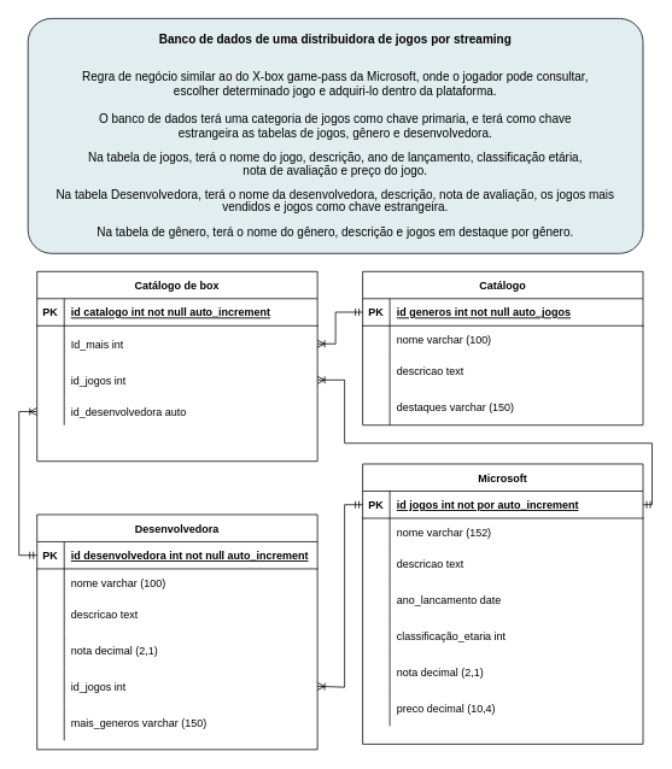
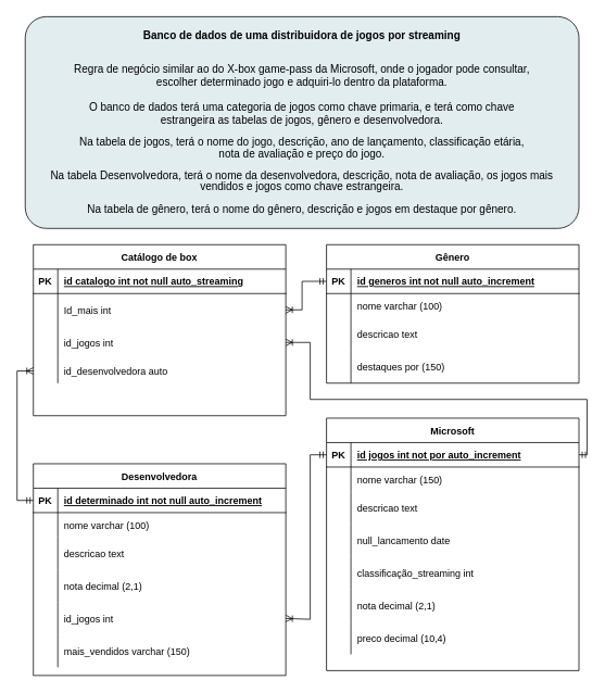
  <mxCell id="0" />
  <mxCell id="1" parent="0" />
  <mxCell id="2" value="Microsoft" style="shape=table;startSize=30;container=1;collapsible=1;childLayout=tableLayout;fixedRows=1;rowLines=0;fontStyle=1;align=center;resizeLast=1;" parent="1" vertex="1"><mxGeometry x="400" y="513" width="310" height="310" as="geometry" /></mxCell>
  <mxCell id="3" value="" style="shape=tableRow;horizontal=0;startSize=0;swimlaneHead=0;swimlaneBody=0;fillColor=none;collapsible=0;dropTarget=0;points=[[0,0.5],[1,0.5]];portConstraint=eastwest;top=0;left=0;right=0;bottom=1;" parent="2" vertex="1"><mxGeometry y="30" width="310" height="30" as="geometry" /></mxCell>
  <mxCell id="4" value="PK" style="shape=partialRectangle;connectable=0;fillColor=none;top=0;left=0;bottom=0;right=0;fontStyle=1;overflow=hidden;" parent="3" vertex="1"><mxGeometry width="30" height="30" as="geometry"><mxRectangle width="30" height="30" as="alternateBounds" /></mxGeometry></mxCell>
  <mxCell id="5" value="id jogos int not por auto_increment" style="shape=partialRectangle;connectable=0;fillColor=none;top=0;left=0;bottom=0;right=0;align=left;spacingLeft=6;fontStyle=5;overflow=hidden;" parent="3" vertex="1"><mxGeometry x="30" width="280" height="30" as="geometry"><mxRectangle width="280" height="30" as="alternateBounds" /></mxGeometry></mxCell>
  <mxCell id="6" value="" style="shape=tableRow;horizontal=0;startSize=0;swimlaneHead=0;swimlaneBody=0;fillColor=none;collapsible=0;dropTarget=0;points=[[0,0.5],[1,0.5]];portConstraint=eastwest;top=0;left=0;right=0;bottom=0;" parent="2" vertex="1"><mxGeometry y="60" width="310" height="30" as="geometry" /></mxCell>
  <mxCell id="7" value="" style="shape=partialRectangle;connectable=0;fillColor=none;top=0;left=0;bottom=0;right=0;editable=1;overflow=hidden;" parent="6" vertex="1"><mxGeometry width="30" height="30" as="geometry"><mxRectangle width="30" height="30" as="alternateBounds" /></mxGeometry></mxCell>
- <mxCell id="8" value="nome varchar (152)" style="shape=partialRectangle;connectable=0;fillColor=none;top=0;left=0;bottom=0;right=0;align=left;spacingLeft=6;overflow=hidden;" parent="6" vertex="1"><mxGeometry x="30" width="280" height="30" as="geometry"><mxRectangle width="280" height="30" as="alternateBounds" /></mxGeometry></mxCell>
+ <mxCell id="8" value="nome varchar (150)" style="shape=partialRectangle;connectable=0;fillColor=none;top=0;left=0;bottom=0;right=0;align=left;spacingLeft=6;overflow=hidden;" parent="6" vertex="1"><mxGeometry x="30" width="280" height="30" as="geometry"><mxRectangle width="280" height="30" as="alternateBounds" /></mxGeometry></mxCell>
  <mxCell id="9" value="" style="shape=tableRow;horizontal=0;startSize=0;swimlaneHead=0;swimlaneBody=0;fillColor=none;collapsible=0;dropTarget=0;points=[[0,0.5],[1,0.5]];portConstraint=eastwest;top=0;left=0;right=0;bottom=0;" parent="2" vertex="1"><mxGeometry y="90" width="310" height="40" as="geometry" /></mxCell>
  <mxCell id="10" value="" style="shape=partialRectangle;connectable=0;fillColor=none;top=0;left=0;bottom=0;right=0;editable=1;overflow=hidden;" parent="9" vertex="1"><mxGeometry width="30" height="40" as="geometry"><mxRectangle width="30" height="40" as="alternateBounds" /></mxGeometry></mxCell>
  <mxCell id="11" value="descricao text" style="shape=partialRectangle;connectable=0;fillColor=none;top=0;left=0;bottom=0;right=0;align=left;spacingLeft=6;overflow=hidden;" parent="9" vertex="1"><mxGeometry x="30" width="280" height="40" as="geometry"><mxRectangle width="280" height="40" as="alternateBounds" /></mxGeometry></mxCell>
  <mxCell id="12" value="" style="shape=tableRow;horizontal=0;startSize=0;swimlaneHead=0;swimlaneBody=0;fillColor=none;collapsible=0;dropTarget=0;points=[[0,0.5],[1,0.5]];portConstraint=eastwest;top=0;left=0;right=0;bottom=0;" parent="2" vertex="1"><mxGeometry y="130" width="310" height="40" as="geometry" /></mxCell>
  <mxCell id="13" value="" style="shape=partialRectangle;connectable=0;fillColor=none;top=0;left=0;bottom=0;right=0;editable=1;overflow=hidden;" parent="12" vertex="1"><mxGeometry width="30" height="40" as="geometry"><mxRectangle width="30" height="40" as="alternateBounds" /></mxGeometry></mxCell>
- <mxCell id="14" value="ano_lancamento date" style="shape=partialRectangle;connectable=0;fillColor=none;top=0;left=0;bottom=0;right=0;align=left;spacingLeft=6;overflow=hidden;" parent="12" vertex="1"><mxGeometry x="30" width="280" height="40" as="geometry"><mxRectangle width="280" height="40" as="alternateBounds" /></mxGeometry></mxCell>
+ <mxCell id="14" value="null_lancamento date" style="shape=partialRectangle;connectable=0;fillColor=none;top=0;left=0;bottom=0;right=0;align=left;spacingLeft=6;overflow=hidden;" parent="12" vertex="1"><mxGeometry x="30" width="280" height="40" as="geometry"><mxRectangle width="280" height="40" as="alternateBounds" /></mxGeometry></mxCell>
  <mxCell id="15" value="" style="shape=tableRow;horizontal=0;startSize=0;swimlaneHead=0;swimlaneBody=0;fillColor=none;collapsible=0;dropTarget=0;points=[[0,0.5],[1,0.5]];portConstraint=eastwest;top=0;left=0;right=0;bottom=0;" parent="2" vertex="1"><mxGeometry y="170" width="310" height="40" as="geometry" /></mxCell>
  <mxCell id="16" value="" style="shape=partialRectangle;connectable=0;fillColor=none;top=0;left=0;bottom=0;right=0;editable=1;overflow=hidden;" parent="15" vertex="1"><mxGeometry width="30" height="40" as="geometry"><mxRectangle width="30" height="40" as="alternateBounds" /></mxGeometry></mxCell>
- <mxCell id="17" value="classificação_etaria int" style="shape=partialRectangle;connectable=0;fillColor=none;top=0;left=0;bottom=0;right=0;align=left;spacingLeft=6;overflow=hidden;" parent="15" vertex="1"><mxGeometry x="30" width="280" height="40" as="geometry"><mxRectangle width="280" height="40" as="alternateBounds" /></mxGeometry></mxCell>
+ <mxCell id="17" value="classificação_streaming int" style="shape=partialRectangle;connectable=0;fillColor=none;top=0;left=0;bottom=0;right=0;align=left;spacingLeft=6;overflow=hidden;" parent="15" vertex="1"><mxGeometry x="30" width="280" height="40" as="geometry"><mxRectangle width="280" height="40" as="alternateBounds" /></mxGeometry></mxCell>
  <mxCell id="18" value="" style="shape=tableRow;horizontal=0;startSize=0;swimlaneHead=0;swimlaneBody=0;fillColor=none;collapsible=0;dropTarget=0;points=[[0,0.5],[1,0.5]];portConstraint=eastwest;top=0;left=0;right=0;bottom=0;" parent="2" vertex="1"><mxGeometry y="210" width="310" height="40" as="geometry" /></mxCell>
  <mxCell id="19" value="" style="shape=partialRectangle;connectable=0;fillColor=none;top=0;left=0;bottom=0;right=0;editable=1;overflow=hidden;" parent="18" vertex="1"><mxGeometry width="30" height="40" as="geometry"><mxRectangle width="30" height="40" as="alternateBounds" /></mxGeometry></mxCell>
  <mxCell id="20" value="nota decimal (2,1)" style="shape=partialRectangle;connectable=0;fillColor=none;top=0;left=0;bottom=0;right=0;align=left;spacingLeft=6;overflow=hidden;" parent="18" vertex="1"><mxGeometry x="30" width="280" height="40" as="geometry"><mxRectangle width="280" height="40" as="alternateBounds" /></mxGeometry></mxCell>
  <mxCell id="21" value="" style="shape=tableRow;horizontal=0;startSize=0;swimlaneHead=0;swimlaneBody=0;fillColor=none;collapsible=0;dropTarget=0;points=[[0,0.5],[1,0.5]];portConstraint=eastwest;top=0;left=0;right=0;bottom=0;" parent="2" vertex="1"><mxGeometry y="250" width="310" height="40" as="geometry" /></mxCell>
  <mxCell id="22" value="" style="shape=partialRectangle;connectable=0;fillColor=none;top=0;left=0;bottom=0;right=0;editable=1;overflow=hidden;" parent="21" vertex="1"><mxGeometry width="30" height="40" as="geometry"><mxRectangle width="30" height="40" as="alternateBounds" /></mxGeometry></mxCell>
  <mxCell id="23" value="preco decimal (10,4)" style="shape=partialRectangle;connectable=0;fillColor=none;top=0;left=0;bottom=0;right=0;align=left;spacingLeft=6;overflow=hidden;" parent="21" vertex="1"><mxGeometry x="30" width="280" height="40" as="geometry"><mxRectangle width="280" height="40" as="alternateBounds" /></mxGeometry></mxCell>
  <mxCell id="24" value="Desenvolvedora" style="shape=table;startSize=30;container=1;collapsible=1;childLayout=tableLayout;fixedRows=1;rowLines=0;fontStyle=1;align=center;resizeLast=1;" parent="1" vertex="1"><mxGeometry x="40" y="569" width="310" height="260" as="geometry" /></mxCell>
  <mxCell id="25" value="" style="shape=tableRow;horizontal=0;startSize=0;swimlaneHead=0;swimlaneBody=0;fillColor=none;collapsible=0;dropTarget=0;points=[[0,0.5],[1,0.5]];portConstraint=eastwest;top=0;left=0;right=0;bottom=1;" parent="24" vertex="1"><mxGeometry y="30" width="310" height="30" as="geometry" /></mxCell>
  <mxCell id="26" value="PK" style="shape=partialRectangle;connectable=0;fillColor=none;top=0;left=0;bottom=0;right=0;fontStyle=1;overflow=hidden;" parent="25" vertex="1"><mxGeometry width="30" height="30" as="geometry"><mxRectangle width="30" height="30" as="alternateBounds" /></mxGeometry></mxCell>
- <mxCell id="27" value="id desenvolvedora int not null auto_increment" style="shape=partialRectangle;connectable=0;fillColor=none;top=0;left=0;bottom=0;right=0;align=left;spacingLeft=6;fontStyle=5;overflow=hidden;" parent="25" vertex="1"><mxGeometry x="30" width="280" height="30" as="geometry"><mxRectangle width="280" height="30" as="alternateBounds" /></mxGeometry></mxCell>
+ <mxCell id="27" value="id determinado int not null auto_increment" style="shape=partialRectangle;connectable=0;fillColor=none;top=0;left=0;bottom=0;right=0;align=left;spacingLeft=6;fontStyle=5;overflow=hidden;" parent="25" vertex="1"><mxGeometry x="30" width="280" height="30" as="geometry"><mxRectangle width="280" height="30" as="alternateBounds" /></mxGeometry></mxCell>
  <mxCell id="28" value="" style="shape=tableRow;horizontal=0;startSize=0;swimlaneHead=0;swimlaneBody=0;fillColor=none;collapsible=0;dropTarget=0;points=[[0,0.5],[1,0.5]];portConstraint=eastwest;top=0;left=0;right=0;bottom=0;" parent="24" vertex="1"><mxGeometry y="60" width="310" height="30" as="geometry" /></mxCell>
  <mxCell id="29" value="" style="shape=partialRectangle;connectable=0;fillColor=none;top=0;left=0;bottom=0;right=0;editable=1;overflow=hidden;" parent="28" vertex="1"><mxGeometry width="30" height="30" as="geometry"><mxRectangle width="30" height="30" as="alternateBounds" /></mxGeometry></mxCell>
  <mxCell id="30" value="nome varchar (100)" style="shape=partialRectangle;connectable=0;fillColor=none;top=0;left=0;bottom=0;right=0;align=left;spacingLeft=6;overflow=hidden;" parent="28" vertex="1"><mxGeometry x="30" width="280" height="30" as="geometry"><mxRectangle width="280" height="30" as="alternateBounds" /></mxGeometry></mxCell>
  <mxCell id="31" value="" style="shape=tableRow;horizontal=0;startSize=0;swimlaneHead=0;swimlaneBody=0;fillColor=none;collapsible=0;dropTarget=0;points=[[0,0.5],[1,0.5]];portConstraint=eastwest;top=0;left=0;right=0;bottom=0;" parent="24" vertex="1"><mxGeometry y="90" width="310" height="40" as="geometry" /></mxCell>
  <mxCell id="32" value="" style="shape=partialRectangle;connectable=0;fillColor=none;top=0;left=0;bottom=0;right=0;editable=1;overflow=hidden;" parent="31" vertex="1"><mxGeometry width="30" height="40" as="geometry"><mxRectangle width="30" height="40" as="alternateBounds" /></mxGeometry></mxCell>
  <mxCell id="33" value="descricao text" style="shape=partialRectangle;connectable=0;fillColor=none;top=0;left=0;bottom=0;right=0;align=left;spacingLeft=6;overflow=hidden;" parent="31" vertex="1"><mxGeometry x="30" width="280" height="40" as="geometry"><mxRectangle width="280" height="40" as="alternateBounds" /></mxGeometry></mxCell>
  <mxCell id="34" value="" style="shape=tableRow;horizontal=0;startSize=0;swimlaneHead=0;swimlaneBody=0;fillColor=none;collapsible=0;dropTarget=0;points=[[0,0.5],[1,0.5]];portConstraint=eastwest;top=0;left=0;right=0;bottom=0;" parent="24" vertex="1"><mxGeometry y="130" width="310" height="40" as="geometry" /></mxCell>
  <mxCell id="35" value="" style="shape=partialRectangle;connectable=0;fillColor=none;top=0;left=0;bottom=0;right=0;editable=1;overflow=hidden;" parent="34" vertex="1"><mxGeometry width="30" height="40" as="geometry"><mxRectangle width="30" height="40" as="alternateBounds" /></mxGeometry></mxCell>
  <mxCell id="36" value="nota decimal (2,1)" style="shape=partialRectangle;connectable=0;fillColor=none;top=0;left=0;bottom=0;right=0;align=left;spacingLeft=6;overflow=hidden;" parent="34" vertex="1"><mxGeometry x="30" width="280" height="40" as="geometry"><mxRectangle width="280" height="40" as="alternateBounds" /></mxGeometry></mxCell>
  <mxCell id="37" value="" style="shape=tableRow;horizontal=0;startSize=0;swimlaneHead=0;swimlaneBody=0;fillColor=none;collapsible=0;dropTarget=0;points=[[0,0.5],[1,0.5]];portConstraint=eastwest;top=0;left=0;right=0;bottom=0;" parent="24" vertex="1"><mxGeometry y="170" width="310" height="40" as="geometry" /></mxCell>
  <mxCell id="38" value="" style="shape=partialRectangle;connectable=0;fillColor=none;top=0;left=0;bottom=0;right=0;editable=1;overflow=hidden;" parent="37" vertex="1"><mxGeometry width="30" height="40" as="geometry"><mxRectangle width="30" height="40" as="alternateBounds" /></mxGeometry></mxCell>
  <mxCell id="39" value="id_jogos int" style="shape=partialRectangle;connectable=0;fillColor=none;top=0;left=0;bottom=0;right=0;align=left;spacingLeft=6;overflow=hidden;" parent="37" vertex="1"><mxGeometry x="30" width="280" height="40" as="geometry"><mxRectangle width="280" height="40" as="alternateBounds" /></mxGeometry></mxCell>
  <mxCell id="40" value="" style="shape=tableRow;horizontal=0;startSize=0;swimlaneHead=0;swimlaneBody=0;fillColor=none;collapsible=0;dropTarget=0;points=[[0,0.5],[1,0.5]];portConstraint=eastwest;top=0;left=0;right=0;bottom=0;" parent="24" vertex="1"><mxGeometry y="210" width="310" height="40" as="geometry" /></mxCell>
  <mxCell id="41" value="" style="shape=partialRectangle;connectable=0;fillColor=none;top=0;left=0;bottom=0;right=0;editable=1;overflow=hidden;" parent="40" vertex="1"><mxGeometry width="30" height="40" as="geometry"><mxRectangle width="30" height="40" as="alternateBounds" /></mxGeometry></mxCell>
- <mxCell id="42" value="mais_generos varchar (150)" style="shape=partialRectangle;connectable=0;fillColor=none;top=0;left=0;bottom=0;right=0;align=left;spacingLeft=6;overflow=hidden;" parent="40" vertex="1"><mxGeometry x="30" width="280" height="40" as="geometry"><mxRectangle width="280" height="40" as="alternateBounds" /></mxGeometry></mxCell>
- <mxCell id="43" value="Catálogo" style="shape=table;startSize=30;container=1;collapsible=1;childLayout=tableLayout;fixedRows=1;rowLines=0;fontStyle=1;align=center;resizeLast=1;" parent="1" vertex="1"><mxGeometry x="400" y="300" width="310" height="170" as="geometry" /></mxCell>
+ <mxCell id="42" value="mais_vendidos varchar (150)" style="shape=partialRectangle;connectable=0;fillColor=none;top=0;left=0;bottom=0;right=0;align=left;spacingLeft=6;overflow=hidden;" parent="40" vertex="1"><mxGeometry x="30" width="280" height="40" as="geometry"><mxRectangle width="280" height="40" as="alternateBounds" /></mxGeometry></mxCell>
+ <mxCell id="43" value="Gênero" style="shape=table;startSize=30;container=1;collapsible=1;childLayout=tableLayout;fixedRows=1;rowLines=0;fontStyle=1;align=center;resizeLast=1;" parent="1" vertex="1"><mxGeometry x="400" y="300" width="310" height="170" as="geometry" /></mxCell>
  <mxCell id="44" value="" style="shape=tableRow;horizontal=0;startSize=0;swimlaneHead=0;swimlaneBody=0;fillColor=none;collapsible=0;dropTarget=0;points=[[0,0.5],[1,0.5]];portConstraint=eastwest;top=0;left=0;right=0;bottom=1;" parent="43" vertex="1"><mxGeometry y="30" width="310" height="30" as="geometry" /></mxCell>
  <mxCell id="45" value="PK" style="shape=partialRectangle;connectable=0;fillColor=none;top=0;left=0;bottom=0;right=0;fontStyle=1;overflow=hidden;" parent="44" vertex="1"><mxGeometry width="30" height="30" as="geometry"><mxRectangle width="30" height="30" as="alternateBounds" /></mxGeometry></mxCell>
- <mxCell id="46" value="id generos int not null auto_jogos" style="shape=partialRectangle;connectable=0;fillColor=none;top=0;left=0;bottom=0;right=0;align=left;spacingLeft=6;fontStyle=5;overflow=hidden;" parent="44" vertex="1"><mxGeometry x="30" width="280" height="30" as="geometry"><mxRectangle width="280" height="30" as="alternateBounds" /></mxGeometry></mxCell>
+ <mxCell id="46" value="id generos int not null auto_increment" style="shape=partialRectangle;connectable=0;fillColor=none;top=0;left=0;bottom=0;right=0;align=left;spacingLeft=6;fontStyle=5;overflow=hidden;" parent="44" vertex="1"><mxGeometry x="30" width="280" height="30" as="geometry"><mxRectangle width="280" height="30" as="alternateBounds" /></mxGeometry></mxCell>
  <mxCell id="47" value="" style="shape=tableRow;horizontal=0;startSize=0;swimlaneHead=0;swimlaneBody=0;fillColor=none;collapsible=0;dropTarget=0;points=[[0,0.5],[1,0.5]];portConstraint=eastwest;top=0;left=0;right=0;bottom=0;" parent="43" vertex="1"><mxGeometry y="60" width="310" height="30" as="geometry" /></mxCell>
  <mxCell id="48" value="" style="shape=partialRectangle;connectable=0;fillColor=none;top=0;left=0;bottom=0;right=0;editable=1;overflow=hidden;" parent="47" vertex="1"><mxGeometry width="30" height="30" as="geometry"><mxRectangle width="30" height="30" as="alternateBounds" /></mxGeometry></mxCell>
  <mxCell id="49" value="nome varchar (100)" style="shape=partialRectangle;connectable=0;fillColor=none;top=0;left=0;bottom=0;right=0;align=left;spacingLeft=6;overflow=hidden;" parent="47" vertex="1"><mxGeometry x="30" width="280" height="30" as="geometry"><mxRectangle width="280" height="30" as="alternateBounds" /></mxGeometry></mxCell>
  <mxCell id="50" value="" style="shape=tableRow;horizontal=0;startSize=0;swimlaneHead=0;swimlaneBody=0;fillColor=none;collapsible=0;dropTarget=0;points=[[0,0.5],[1,0.5]];portConstraint=eastwest;top=0;left=0;right=0;bottom=0;" parent="43" vertex="1"><mxGeometry y="90" width="310" height="40" as="geometry" /></mxCell>
  <mxCell id="51" value="" style="shape=partialRectangle;connectable=0;fillColor=none;top=0;left=0;bottom=0;right=0;editable=1;overflow=hidden;" parent="50" vertex="1"><mxGeometry width="30" height="40" as="geometry"><mxRectangle width="30" height="40" as="alternateBounds" /></mxGeometry></mxCell>
  <mxCell id="52" value="descricao text" style="shape=partialRectangle;connectable=0;fillColor=none;top=0;left=0;bottom=0;right=0;align=left;spacingLeft=6;overflow=hidden;" parent="50" vertex="1"><mxGeometry x="30" width="280" height="40" as="geometry"><mxRectangle width="280" height="40" as="alternateBounds" /></mxGeometry></mxCell>
  <mxCell id="53" value="" style="shape=tableRow;horizontal=0;startSize=0;swimlaneHead=0;swimlaneBody=0;fillColor=none;collapsible=0;dropTarget=0;points=[[0,0.5],[1,0.5]];portConstraint=eastwest;top=0;left=0;right=0;bottom=0;" parent="43" vertex="1"><mxGeometry y="130" width="310" height="40" as="geometry" /></mxCell>
  <mxCell id="54" value="" style="shape=partialRectangle;connectable=0;fillColor=none;top=0;left=0;bottom=0;right=0;editable=1;overflow=hidden;" parent="53" vertex="1"><mxGeometry width="30" height="40" as="geometry"><mxRectangle width="30" height="40" as="alternateBounds" /></mxGeometry></mxCell>
- <mxCell id="55" value="destaques varchar (150)" style="shape=partialRectangle;connectable=0;fillColor=none;top=0;left=0;bottom=0;right=0;align=left;spacingLeft=6;overflow=hidden;" parent="53" vertex="1"><mxGeometry x="30" width="280" height="40" as="geometry"><mxRectangle width="280" height="40" as="alternateBounds" /></mxGeometry></mxCell>
+ <mxCell id="55" value="destaques por (150)" style="shape=partialRectangle;connectable=0;fillColor=none;top=0;left=0;bottom=0;right=0;align=left;spacingLeft=6;overflow=hidden;" parent="53" vertex="1"><mxGeometry x="30" width="280" height="40" as="geometry"><mxRectangle width="280" height="40" as="alternateBounds" /></mxGeometry></mxCell>
  <mxCell id="56" value="Catálogo de box" style="shape=table;startSize=30;container=1;collapsible=1;childLayout=tableLayout;fixedRows=1;rowLines=0;fontStyle=1;align=center;resizeLast=1;" parent="1" vertex="1"><mxGeometry x="40" y="300" width="310" height="210" as="geometry" /></mxCell>
  <mxCell id="57" value="" style="shape=tableRow;horizontal=0;startSize=0;swimlaneHead=0;swimlaneBody=0;fillColor=none;collapsible=0;dropTarget=0;points=[[0,0.5],[1,0.5]];portConstraint=eastwest;top=0;left=0;right=0;bottom=1;" parent="56" vertex="1"><mxGeometry y="30" width="310" height="30" as="geometry" /></mxCell>
  <mxCell id="58" value="PK" style="shape=partialRectangle;connectable=0;fillColor=none;top=0;left=0;bottom=0;right=0;fontStyle=1;overflow=hidden;" parent="57" vertex="1"><mxGeometry width="30" height="30" as="geometry"><mxRectangle width="30" height="30" as="alternateBounds" /></mxGeometry></mxCell>
- <mxCell id="59" value="id catalogo int not null auto_increment" style="shape=partialRectangle;connectable=0;fillColor=none;top=0;left=0;bottom=0;right=0;align=left;spacingLeft=6;fontStyle=5;overflow=hidden;" parent="57" vertex="1"><mxGeometry x="30" width="280" height="30" as="geometry"><mxRectangle width="280" height="30" as="alternateBounds" /></mxGeometry></mxCell>
+ <mxCell id="59" value="id catalogo int not null auto_streaming" style="shape=partialRectangle;connectable=0;fillColor=none;top=0;left=0;bottom=0;right=0;align=left;spacingLeft=6;fontStyle=5;overflow=hidden;" parent="57" vertex="1"><mxGeometry x="30" width="280" height="30" as="geometry"><mxRectangle width="280" height="30" as="alternateBounds" /></mxGeometry></mxCell>
  <mxCell id="60" value="" style="shape=tableRow;horizontal=0;startSize=0;swimlaneHead=0;swimlaneBody=0;fillColor=none;collapsible=0;dropTarget=0;points=[[0,0.5],[1,0.5]];portConstraint=eastwest;top=0;left=0;right=0;bottom=0;" parent="56" vertex="1"><mxGeometry y="60" width="310" height="40" as="geometry" /></mxCell>
  <mxCell id="61" value="" style="shape=partialRectangle;connectable=0;fillColor=none;top=0;left=0;bottom=0;right=0;editable=1;overflow=hidden;" parent="60" vertex="1"><mxGeometry width="30" height="40" as="geometry"><mxRectangle width="30" height="40" as="alternateBounds" /></mxGeometry></mxCell>
  <mxCell id="62" value="Id_mais int" style="shape=partialRectangle;connectable=0;fillColor=none;top=0;left=0;bottom=0;right=0;align=left;spacingLeft=6;overflow=hidden;" parent="60" vertex="1"><mxGeometry x="30" width="280" height="40" as="geometry"><mxRectangle width="280" height="40" as="alternateBounds" /></mxGeometry></mxCell>
  <mxCell id="63" value="" style="shape=tableRow;horizontal=0;startSize=0;swimlaneHead=0;swimlaneBody=0;fillColor=none;collapsible=0;dropTarget=0;points=[[0,0.5],[1,0.5]];portConstraint=eastwest;top=0;left=0;right=0;bottom=0;" parent="56" vertex="1"><mxGeometry y="100" width="310" height="40" as="geometry" /></mxCell>
  <mxCell id="64" value="" style="shape=partialRectangle;connectable=0;fillColor=none;top=0;left=0;bottom=0;right=0;editable=1;overflow=hidden;" parent="63" vertex="1"><mxGeometry width="30" height="40" as="geometry"><mxRectangle width="30" height="40" as="alternateBounds" /></mxGeometry></mxCell>
  <mxCell id="65" value="id_jogos int" style="shape=partialRectangle;connectable=0;fillColor=none;top=0;left=0;bottom=0;right=0;align=left;spacingLeft=6;overflow=hidden;" parent="63" vertex="1"><mxGeometry x="30" width="280" height="40" as="geometry"><mxRectangle width="280" height="40" as="alternateBounds" /></mxGeometry></mxCell>
  <mxCell id="66" value="" style="shape=tableRow;horizontal=0;startSize=0;swimlaneHead=0;swimlaneBody=0;fillColor=none;collapsible=0;dropTarget=0;points=[[0,0.5],[1,0.5]];portConstraint=eastwest;top=0;left=0;right=0;bottom=0;" parent="56" vertex="1"><mxGeometry y="140" width="310" height="30" as="geometry" /></mxCell>
  <mxCell id="67" value="" style="shape=partialRectangle;connectable=0;fillColor=none;top=0;left=0;bottom=0;right=0;editable=1;overflow=hidden;" parent="66" vertex="1"><mxGeometry width="30" height="30" as="geometry"><mxRectangle width="30" height="30" as="alternateBounds" /></mxGeometry></mxCell>
  <mxCell id="68" value="id_desenvolvedora auto" style="shape=partialRectangle;connectable=0;fillColor=none;top=0;left=0;bottom=0;right=0;align=left;spacingLeft=6;overflow=hidden;" parent="66" vertex="1"><mxGeometry x="30" width="280" height="30" as="geometry"><mxRectangle width="280" height="30" as="alternateBounds" /></mxGeometry></mxCell>
  <mxCell id="69" value="" style="edgeStyle=orthogonalEdgeStyle;fontSize=12;html=1;endArrow=ERoneToMany;startArrow=ERmandOne;rounded=0;exitX=0;exitY=0.5;exitDx=0;exitDy=0;entryX=1;entryY=0.5;entryDx=0;entryDy=0;" parent="1" source="44" target="60" edge="1"><mxGeometry width="100" height="100" relative="1" as="geometry"><mxPoint x="270" y="560" as="sourcePoint" /><mxPoint x="370" y="460" as="targetPoint" /><Array as="points"><mxPoint x="370" y="345" /><mxPoint x="370" y="380" /></Array></mxGeometry></mxCell>
  <mxCell id="70" value="" style="edgeStyle=orthogonalEdgeStyle;fontSize=12;html=1;endArrow=ERoneToMany;startArrow=ERmandOne;rounded=0;exitX=0;exitY=0.5;exitDx=0;exitDy=0;entryX=0;entryY=0.5;entryDx=0;entryDy=0;" parent="1" source="25" target="66" edge="1"><mxGeometry width="100" height="100" relative="1" as="geometry"><mxPoint x="270" y="603" as="sourcePoint" /><mxPoint x="-50" y="530" as="targetPoint" /><Array as="points"><mxPoint x="20" y="614" /><mxPoint x="20" y="455" /></Array></mxGeometry></mxCell>
  <mxCell id="71" value="" style="edgeStyle=orthogonalEdgeStyle;fontSize=12;html=1;endArrow=ERoneToMany;startArrow=ERmandOne;rounded=0;exitX=1;exitY=0.5;exitDx=0;exitDy=0;entryX=1;entryY=0.5;entryDx=0;entryDy=0;" parent="1" source="3" target="63" edge="1"><mxGeometry width="100" height="100" relative="1" as="geometry"><mxPoint x="250" y="690" as="sourcePoint" /><mxPoint x="350" y="590" as="targetPoint" /><Array as="points"><mxPoint x="720" y="558" /><mxPoint x="720" y="490" /><mxPoint x="380" y="490" /><mxPoint x="380" y="420" /></Array></mxGeometry></mxCell>
  <mxCell id="72" value="" style="edgeStyle=orthogonalEdgeStyle;fontSize=12;html=1;endArrow=ERoneToMany;startArrow=ERmandOne;rounded=0;entryX=1;entryY=0.5;entryDx=0;entryDy=0;exitX=0;exitY=0.5;exitDx=0;exitDy=0;" parent="1" source="3" target="37" edge="1"><mxGeometry width="100" height="100" relative="1" as="geometry"><mxPoint x="380" y="710" as="sourcePoint" /><mxPoint x="360" y="760" as="targetPoint" /><Array as="points"><mxPoint x="380" y="558" /><mxPoint x="380" y="760" /></Array></mxGeometry></mxCell>
  <mxCell id="73" value="&lt;p class=&quot;MsoNormal&quot;&gt;&lt;b&gt;&lt;span style=&quot;font-size:10.0pt;line-height:107%&quot;&gt;Banco de dados de uma distribuidora de jogos por streaming&lt;/span&gt;&lt;/b&gt;&lt;/p&gt;&lt;br&gt;&lt;span style=&quot;font-size: 10pt; background-color: initial;&quot;&gt;Regra de negócio&amp;nbsp;&lt;/span&gt;&lt;span style=&quot;font-size: 10pt; background-color: initial;&quot;&gt;similar ao do X-box game-pass da Microsoft, onde o jogador pode consultar,&lt;br&gt;&lt;/span&gt;&lt;span style=&quot;font-size: 10pt; background-color: initial;&quot;&gt;escolher determinado jogo e adquiri-lo dentro da plataforma.&lt;/span&gt;&lt;span style=&quot;font-size: 10pt; background-color: initial;&quot;&gt;&lt;br&gt;&lt;/span&gt;&lt;br&gt;&lt;span style=&quot;font-size: 10pt; background-color: initial;&quot;&gt;O banco de&amp;nbsp;&lt;/span&gt;&lt;span style=&quot;font-size: 10pt; background-color: initial;&quot;&gt;dados terá uma categoria de jogos como chave primaria, e terá como chave&lt;br&gt;&lt;/span&gt;&lt;span style=&quot;font-size: 10pt; background-color: initial;&quot;&gt;estrangeira as tabelas de jogos, gênero e desenvolvedora.&lt;/span&gt;&lt;span style=&quot;font-size: 10pt; background-color: initial;&quot;&gt;&lt;br&gt;&lt;/span&gt;&lt;p class=&quot;MsoNormal&quot;&gt;&lt;span style=&quot;font-size:10.0pt;line-height:107%&quot;&gt;Na tabela de jogos, terá o nome do jogo, descrição, ano de lançamento, classificação etária,&lt;br&gt;nota de avaliação e preço do jogo.&lt;/span&gt;&lt;/p&gt;&lt;p class=&quot;MsoNormal&quot;&gt;&lt;span style=&quot;font-size:10.0pt;line-height:107%&quot;&gt;Na tabela Desenvolvedora, terá o nome da desenvolvedora, descrição, nota de avaliação, os jogos mais&lt;br&gt;vendidos e jogos como chave estrangeira.&lt;/span&gt;&lt;/p&gt;&lt;p class=&quot;MsoNormal&quot;&gt;&lt;span style=&quot;font-size:10.0pt;line-height:107%&quot;&gt;Na tabela de gênero, terá o nome do gênero, descrição e jogos em destaque por gênero.&lt;/span&gt;&lt;/p&gt;" style="rounded=1;arcSize=10;whiteSpace=wrap;html=1;align=center;fillColor=#E2EDF0;" parent="1" vertex="1"><mxGeometry x="30" y="20" width="680" height="260" as="geometry" /></mxCell>
